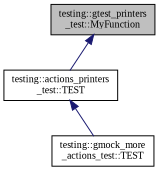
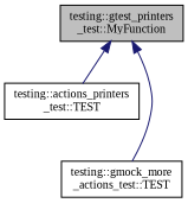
  digraph {
    fontname="Liberation Serif"
    rankdir=TB
    node [color=black fontname="Liberation Serif" fontsize=10 shape=record]
    edge [color=midnightblue dir=back fontname="Liberation Serif" fontsize=10 labelfontname=Helvetica labelfontsize=10 style=solid]
    n1 [fillcolor=grey75 fontcolor=black height=0.2 label="testing::gtest_printers\l_test::MyFunction" style=filled width=0.4]
    n2 [height=0.2 label="testing::actions_printers\l_test::TEST" width=0.4]
    n3 [height=0.2 label="testing::gmock_more\l_actions_test::TEST" width=0.4]
    n1 -> n2
-   n2 -> n3
+   n1 -> n3
  }
